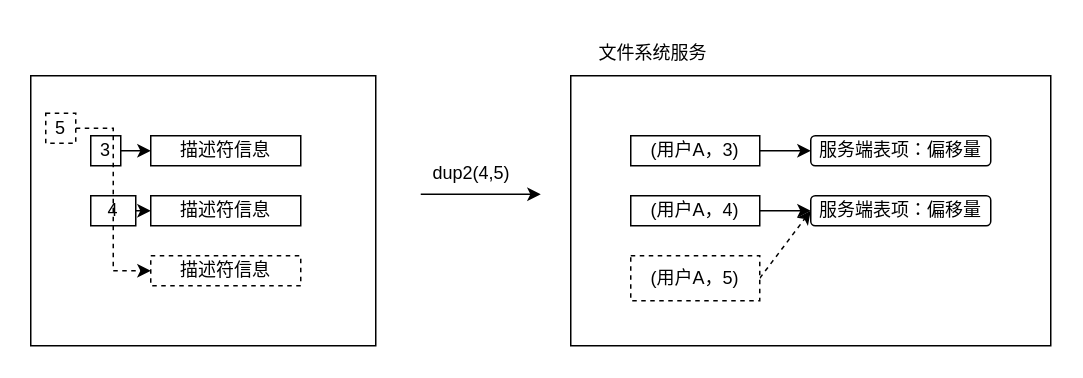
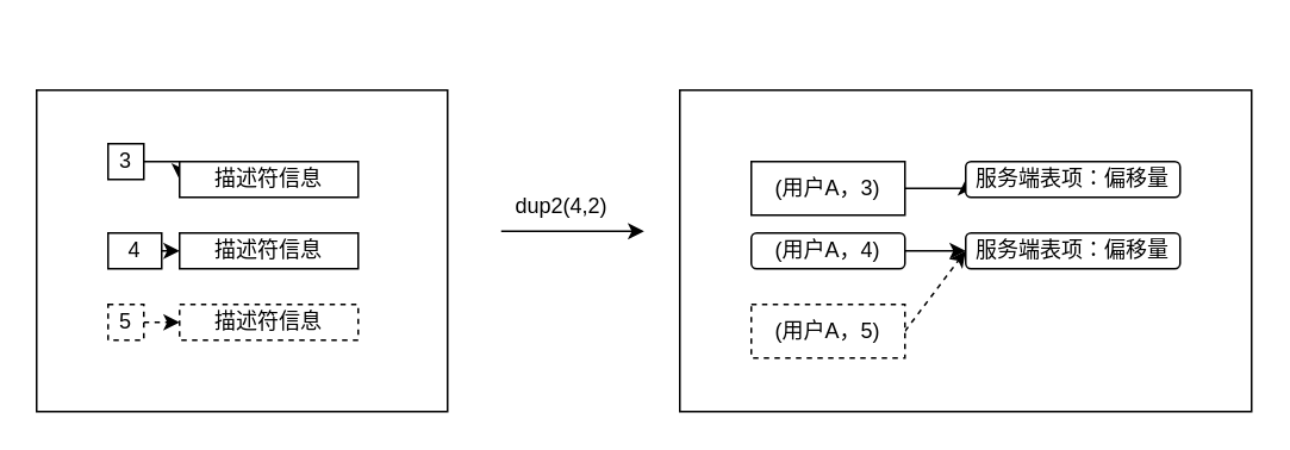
  <mxCell id="0" />
  <mxCell id="1" parent="0" />
  <mxCell id="2" value="" style="rounded=0;whiteSpace=wrap;html=1;" vertex="1" parent="1"><mxGeometry x="20" y="50" width="230" height="180" as="geometry" /></mxCell>
- <mxCell id="3" value="文件系统服务" style="text;html=1;strokeColor=none;fillColor=none;align=center;verticalAlign=middle;whiteSpace=wrap;rounded=0;" vertex="1" parent="1"><mxGeometry x="390" y="20" width="90" height="30" as="geometry" /></mxCell>
  <mxCell id="4" value="" style="rounded=0;whiteSpace=wrap;html=1;" vertex="1" parent="1"><mxGeometry x="380" y="50" width="320" height="180" as="geometry" /></mxCell>
  <mxCell id="5" style="edgeStyle=orthogonalEdgeStyle;rounded=0;orthogonalLoop=1;jettySize=auto;html=1;exitX=1;exitY=0.5;exitDx=0;exitDy=0;entryX=0;entryY=0.5;entryDx=0;entryDy=0;" edge="1" parent="1" source="6" target="7"><mxGeometry relative="1" as="geometry" /></mxCell>
- <mxCell id="6" value="3" style="rounded=0;whiteSpace=wrap;html=1;" vertex="1" parent="1"><mxGeometry x="60" y="90" width="20" height="20" as="geometry" /></mxCell>
+ <mxCell id="6" value="3" style="rounded=0;whiteSpace=wrap;html=1;" vertex="1" parent="1"><mxGeometry x="60" y="80" width="20" height="20" as="geometry" /></mxCell>
  <mxCell id="7" value="描述符信息" style="rounded=0;whiteSpace=wrap;html=1;" vertex="1" parent="1"><mxGeometry x="100" y="90" width="100" height="20" as="geometry" /></mxCell>
  <mxCell id="8" style="edgeStyle=orthogonalEdgeStyle;rounded=0;orthogonalLoop=1;jettySize=auto;html=1;exitX=1;exitY=0.5;exitDx=0;exitDy=0;entryX=0;entryY=0.5;entryDx=0;entryDy=0;" edge="1" parent="1" source="9" target="10"><mxGeometry relative="1" as="geometry" /></mxCell>
  <mxCell id="9" value="4" style="rounded=0;whiteSpace=wrap;html=1;" vertex="1" parent="1"><mxGeometry x="60" y="130" width="30" height="20" as="geometry" /></mxCell>
  <mxCell id="10" value="描述符信息" style="rounded=0;whiteSpace=wrap;html=1;" vertex="1" parent="1"><mxGeometry x="100" y="130" width="100" height="20" as="geometry" /></mxCell>
  <mxCell id="11" value="" style="endArrow=classic;html=1;rounded=0;" edge="1" parent="1"><mxGeometry width="50" height="50" relative="1" as="geometry"><mxPoint x="280" y="129" as="sourcePoint" /><mxPoint x="360" y="129" as="targetPoint" /></mxGeometry></mxCell>
- <mxCell id="12" value="dup2(4,5)" style="text;html=1;strokeColor=none;fillColor=none;align=center;verticalAlign=middle;whiteSpace=wrap;rounded=0;" vertex="1" parent="1"><mxGeometry x="284" y="100" width="60" height="30" as="geometry" /></mxCell>
+ <mxCell id="12" value="dup2(4,2)" style="text;html=1;strokeColor=none;fillColor=none;align=center;verticalAlign=middle;whiteSpace=wrap;rounded=0;" vertex="1" parent="1"><mxGeometry x="284" y="100" width="60" height="30" as="geometry" /></mxCell>
  <mxCell id="13" style="edgeStyle=orthogonalEdgeStyle;rounded=0;orthogonalLoop=1;jettySize=auto;html=1;exitX=1;exitY=0.5;exitDx=0;exitDy=0;entryX=0;entryY=0.5;entryDx=0;entryDy=0;" edge="1" parent="1" source="14" target="17"><mxGeometry relative="1" as="geometry" /></mxCell>
- <mxCell id="14" value="(用户A，3)" style="rounded=0;whiteSpace=wrap;html=1;" vertex="1" parent="1"><mxGeometry x="420" y="90" width="86" height="20" as="geometry" /></mxCell>
+ <mxCell id="14" value="(用户A，3)" style="rounded=0;whiteSpace=wrap;html=1;" vertex="1" parent="1"><mxGeometry x="420" y="90" width="86" height="30" as="geometry" /></mxCell>
  <mxCell id="15" style="edgeStyle=orthogonalEdgeStyle;rounded=0;orthogonalLoop=1;jettySize=auto;html=1;exitX=1;exitY=0.5;exitDx=0;exitDy=0;entryX=0;entryY=0.5;entryDx=0;entryDy=0;" edge="1" parent="1" source="16" target="21"><mxGeometry relative="1" as="geometry" /></mxCell>
- <mxCell id="16" value="(用户A，4)" style="rounded=0;whiteSpace=wrap;html=1;" vertex="1" parent="1"><mxGeometry x="420" y="130" width="86" height="20" as="geometry" /></mxCell>
+ <mxCell id="16" value="(用户A，4)" style="whiteSpace=wrap;html=1;rounded=1;" vertex="1" parent="1"><mxGeometry x="420" y="130" width="86" height="20" as="geometry" /></mxCell>
  <mxCell id="17" value="服务端表项：偏移量" style="rounded=1;whiteSpace=wrap;html=1;" vertex="1" parent="1"><mxGeometry x="540" y="90" width="120" height="20" as="geometry" /></mxCell>
  <mxCell id="18" style="edgeStyle=orthogonalEdgeStyle;rounded=0;orthogonalLoop=1;jettySize=auto;html=1;exitX=1;exitY=0.5;exitDx=0;exitDy=0;entryX=0;entryY=0.5;entryDx=0;entryDy=0;dashed=1;" edge="1" parent="1" source="19" target="20"><mxGeometry relative="1" as="geometry" /></mxCell>
- <mxCell id="19" value="5" style="rounded=0;whiteSpace=wrap;html=1;dashed=1;" vertex="1" parent="1"><mxGeometry x="30" y="75" width="20" height="20" as="geometry" /></mxCell>
+ <mxCell id="19" value="5" style="rounded=0;whiteSpace=wrap;html=1;dashed=1;" vertex="1" parent="1"><mxGeometry x="60" y="170" width="20" height="20" as="geometry" /></mxCell>
  <mxCell id="20" value="描述符信息" style="rounded=0;whiteSpace=wrap;html=1;dashed=1;" vertex="1" parent="1"><mxGeometry x="100" y="170" width="100" height="20" as="geometry" /></mxCell>
  <mxCell id="21" value="服务端表项：偏移量" style="rounded=1;whiteSpace=wrap;html=1;" vertex="1" parent="1"><mxGeometry x="540" y="130" width="120" height="20" as="geometry" /></mxCell>
  <mxCell id="22" style="rounded=0;orthogonalLoop=1;jettySize=auto;html=1;exitX=1;exitY=0.5;exitDx=0;exitDy=0;entryX=0;entryY=0.5;entryDx=0;entryDy=0;dashed=1;" edge="1" parent="1" source="23" target="21"><mxGeometry relative="1" as="geometry" /></mxCell>
  <mxCell id="23" value="(用户A，5)" style="rounded=0;whiteSpace=wrap;html=1;dashed=1;" vertex="1" parent="1"><mxGeometry x="420" y="170" width="86" height="30" as="geometry" /></mxCell>
